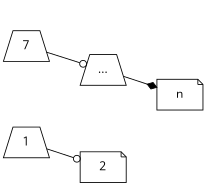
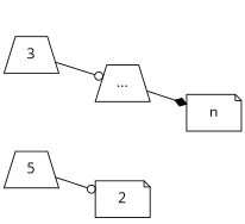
  digraph {
    fontname="Open Sans"
    rankdir=LR
    node [fontname="Open Sans" shape=circle]
    edge [fontname="Open Sans" style=invis]
    e1 [style=invis]
    e2 [style=invis]
    e3 [style=invis]
    en [style=invis]
-   1 [shape=trapezium]
+   1 [shape=trapezium label=5]
    2 [shape=note]
-   3 [shape=trapezium label=7]
+   3 [shape=trapezium]
    "..." [shape=trapezium]
    n [shape=note]
    1 -> e1
    1 -> 2 [arrowhead=odot style=""]
    2 -> e2
    3 -> e3
    3 -> "..." [arrowhead=odot style=""]
    "..." -> en
    "..." -> n [arrowhead=diamond style=""]
  }
